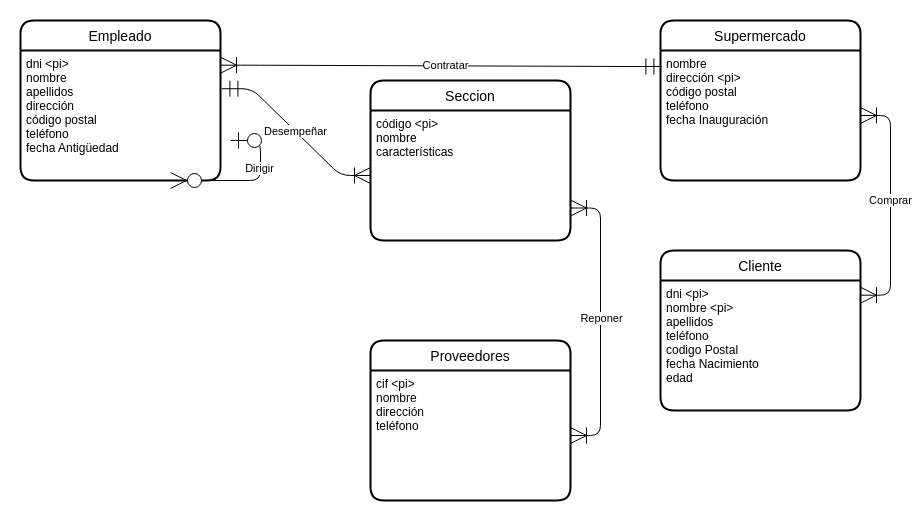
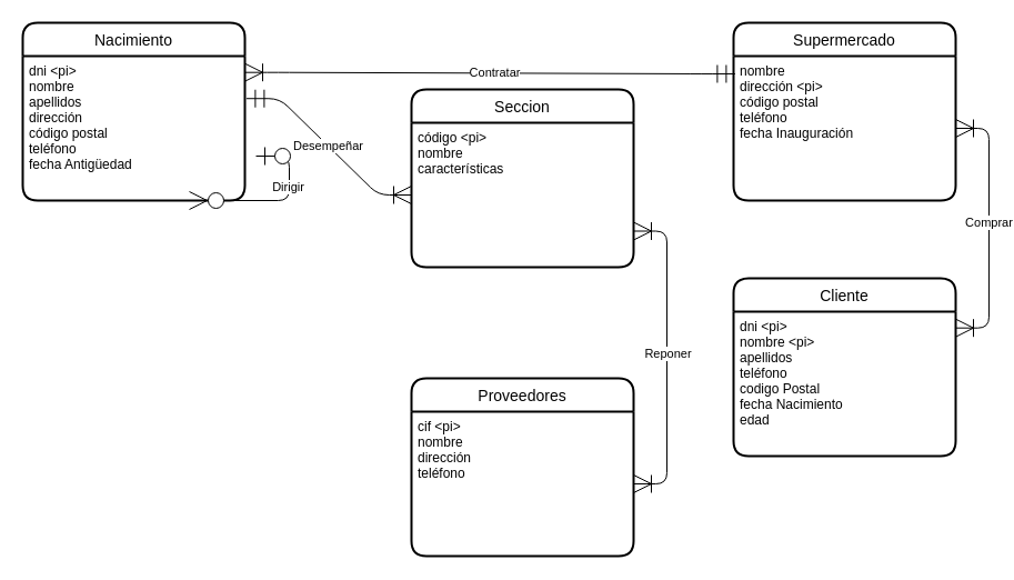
  <mxCell id="0" />
  <mxCell id="1" parent="0" />
- <mxCell id="2" value="Empleado" style="swimlane;childLayout=stackLayout;horizontal=1;startSize=30;horizontalStack=0;rounded=1;fontSize=14;fontStyle=0;strokeWidth=2;resizeParent=0;resizeLast=1;shadow=0;dashed=0;align=center;hachureGap=4;pointerEvents=0;" vertex="1" parent="1"><mxGeometry x="20" y="20" width="200" height="160" as="geometry" /></mxCell>
+ <mxCell id="2" value="Nacimiento" style="swimlane;childLayout=stackLayout;horizontal=1;startSize=30;horizontalStack=0;rounded=1;fontSize=14;fontStyle=0;strokeWidth=2;resizeParent=0;resizeLast=1;shadow=0;dashed=0;align=center;hachureGap=4;pointerEvents=0;" vertex="1" parent="1"><mxGeometry x="20" y="20" width="200" height="160" as="geometry" /></mxCell>
  <mxCell id="3" value="dni &lt;pi&gt;&#10;nombre &#10;apellidos&#10;dirección&#10;código postal&#10;teléfono&#10;fecha Antigüedad" style="align=left;strokeColor=none;fillColor=none;spacingLeft=4;fontSize=12;verticalAlign=top;resizable=0;rotatable=0;part=1;" vertex="1" parent="2"><mxGeometry y="30" width="200" height="130" as="geometry" /></mxCell>
  <mxCell id="4" value="" style="edgeStyle=entityRelationEdgeStyle;fontSize=12;html=1;endArrow=ERzeroToMany;startArrow=ERzeroToOne;startSize=14;endSize=14;sourcePerimeterSpacing=8;targetPerimeterSpacing=8;entryX=0.75;entryY=1;entryDx=0;entryDy=0;" edge="1" parent="1" target="3"><mxGeometry width="100" height="100" relative="1" as="geometry"><mxPoint x="230" y="140" as="sourcePoint" /><mxPoint x="160" y="270" as="targetPoint" /></mxGeometry></mxCell>
  <mxCell id="5" value="Dirigir" style="edgeLabel;html=1;align=center;verticalAlign=middle;resizable=0;points=[];" vertex="1" connectable="0" parent="4"><mxGeometry x="-0.284" y="-2" relative="1" as="geometry"><mxPoint as="offset" /></mxGeometry></mxCell>
  <mxCell id="6" value="Supermercado" style="swimlane;childLayout=stackLayout;horizontal=1;startSize=30;horizontalStack=0;rounded=1;fontSize=14;fontStyle=0;strokeWidth=2;resizeParent=0;resizeLast=1;shadow=0;dashed=0;align=center;hachureGap=4;pointerEvents=0;" vertex="1" parent="1"><mxGeometry x="660" y="20" width="200" height="160" as="geometry" /></mxCell>
  <mxCell id="7" value="nombre&#10;dirección &lt;pi&gt;&#10;código postal&#10;teléfono&#10;fecha Inauguración" style="align=left;strokeColor=none;fillColor=none;spacingLeft=4;fontSize=12;verticalAlign=top;resizable=0;rotatable=0;part=1;" vertex="1" parent="6"><mxGeometry y="30" width="200" height="130" as="geometry" /></mxCell>
  <mxCell id="8" value="Seccion" style="swimlane;childLayout=stackLayout;horizontal=1;startSize=30;horizontalStack=0;rounded=1;fontSize=14;fontStyle=0;strokeWidth=2;resizeParent=0;resizeLast=1;shadow=0;dashed=0;align=center;hachureGap=4;pointerEvents=0;" vertex="1" parent="1"><mxGeometry x="370" y="80" width="200" height="160" as="geometry" /></mxCell>
  <mxCell id="9" value="código &lt;pi&gt;&#10;nombre &#10;características" style="align=left;strokeColor=none;fillColor=none;spacingLeft=4;fontSize=12;verticalAlign=top;resizable=0;rotatable=0;part=1;" vertex="1" parent="8"><mxGeometry y="30" width="200" height="130" as="geometry" /></mxCell>
  <mxCell id="10" value="Proveedores" style="swimlane;childLayout=stackLayout;horizontal=1;startSize=30;horizontalStack=0;rounded=1;fontSize=14;fontStyle=0;strokeWidth=2;resizeParent=0;resizeLast=1;shadow=0;dashed=0;align=center;hachureGap=4;pointerEvents=0;" vertex="1" parent="1"><mxGeometry x="370" y="340" width="200" height="160" as="geometry" /></mxCell>
  <mxCell id="11" value="cif &lt;pi&gt;&#10;nombre &#10;dirección&#10;teléfono" style="align=left;strokeColor=none;fillColor=none;spacingLeft=4;fontSize=12;verticalAlign=top;resizable=0;rotatable=0;part=1;" vertex="1" parent="10"><mxGeometry y="30" width="200" height="130" as="geometry" /></mxCell>
  <mxCell id="12" value="Cliente" style="swimlane;childLayout=stackLayout;horizontal=1;startSize=30;horizontalStack=0;rounded=1;fontSize=14;fontStyle=0;strokeWidth=2;resizeParent=0;resizeLast=1;shadow=0;dashed=0;align=center;hachureGap=4;pointerEvents=0;" vertex="1" parent="1"><mxGeometry x="660" y="250" width="200" height="160" as="geometry" /></mxCell>
  <mxCell id="13" value="dni &lt;pi&gt;&#10;nombre &lt;pi&gt;&#10;apellidos&#10;teléfono&#10;codigo Postal&#10;fecha Nacimiento&#10;edad" style="align=left;strokeColor=none;fillColor=none;spacingLeft=4;fontSize=12;verticalAlign=top;resizable=0;rotatable=0;part=1;" vertex="1" parent="12"><mxGeometry y="30" width="200" height="130" as="geometry" /></mxCell>
  <mxCell id="14" value="" style="edgeStyle=entityRelationEdgeStyle;fontSize=12;html=1;endArrow=ERoneToMany;startArrow=ERmandOne;startSize=14;endSize=14;sourcePerimeterSpacing=8;targetPerimeterSpacing=8;exitX=0.007;exitY=0.123;exitDx=0;exitDy=0;entryX=1;entryY=0.113;entryDx=0;entryDy=0;entryPerimeter=0;exitPerimeter=0;" edge="1" parent="1" source="7" target="3"><mxGeometry width="100" height="100" relative="1" as="geometry"><mxPoint x="260" y="130" as="sourcePoint" /><mxPoint x="360" y="30" as="targetPoint" /></mxGeometry></mxCell>
  <mxCell id="15" value="Contratar" style="edgeLabel;html=1;align=center;verticalAlign=middle;resizable=0;points=[];" vertex="1" connectable="0" parent="14"><mxGeometry x="-0.016" y="-1" relative="1" as="geometry"><mxPoint as="offset" /></mxGeometry></mxCell>
  <mxCell id="16" value="" style="edgeStyle=entityRelationEdgeStyle;fontSize=12;html=1;endArrow=ERoneToMany;startArrow=ERmandOne;startSize=14;endSize=14;sourcePerimeterSpacing=8;targetPerimeterSpacing=8;exitX=1.007;exitY=0.294;exitDx=0;exitDy=0;entryX=0;entryY=0.5;entryDx=0;entryDy=0;exitPerimeter=0;" edge="1" parent="1" source="3" target="9"><mxGeometry width="100" height="100" relative="1" as="geometry"><mxPoint x="240" y="310" as="sourcePoint" /><mxPoint x="340" y="210" as="targetPoint" /></mxGeometry></mxCell>
  <mxCell id="17" value="Desempeñar" style="edgeLabel;html=1;align=center;verticalAlign=middle;resizable=0;points=[];" vertex="1" connectable="0" parent="16"><mxGeometry x="-0.026" relative="1" as="geometry"><mxPoint as="offset" /></mxGeometry></mxCell>
  <mxCell id="18" value="" style="edgeStyle=entityRelationEdgeStyle;fontSize=12;html=1;endArrow=ERoneToMany;startArrow=ERoneToMany;startSize=14;endSize=14;sourcePerimeterSpacing=8;targetPerimeterSpacing=8;exitX=1;exitY=0.75;exitDx=0;exitDy=0;entryX=1;entryY=0.5;entryDx=0;entryDy=0;" edge="1" parent="1" source="9" target="11"><mxGeometry width="100" height="100" relative="1" as="geometry"><mxPoint x="270" y="310" as="sourcePoint" /><mxPoint x="630" y="400" as="targetPoint" /></mxGeometry></mxCell>
  <mxCell id="19" value="Reponer" style="edgeLabel;html=1;align=center;verticalAlign=middle;resizable=0;points=[];" vertex="1" connectable="0" parent="18"><mxGeometry x="-0.027" relative="1" as="geometry"><mxPoint as="offset" /></mxGeometry></mxCell>
  <mxCell id="20" value="" style="edgeStyle=entityRelationEdgeStyle;fontSize=12;html=1;endArrow=ERoneToMany;startArrow=ERoneToMany;startSize=14;endSize=14;sourcePerimeterSpacing=8;targetPerimeterSpacing=8;entryX=1;entryY=0.5;entryDx=0;entryDy=0;exitX=1;exitY=0.113;exitDx=0;exitDy=0;exitPerimeter=0;" edge="1" parent="1" source="13" target="7"><mxGeometry width="100" height="100" relative="1" as="geometry"><mxPoint x="570" y="420" as="sourcePoint" /><mxPoint x="670" y="320" as="targetPoint" /></mxGeometry></mxCell>
  <mxCell id="21" value="Comprar" style="edgeLabel;html=1;align=center;verticalAlign=middle;resizable=0;points=[];" vertex="1" connectable="0" parent="20"><mxGeometry x="0.046" y="1" relative="1" as="geometry"><mxPoint as="offset" /></mxGeometry></mxCell>
